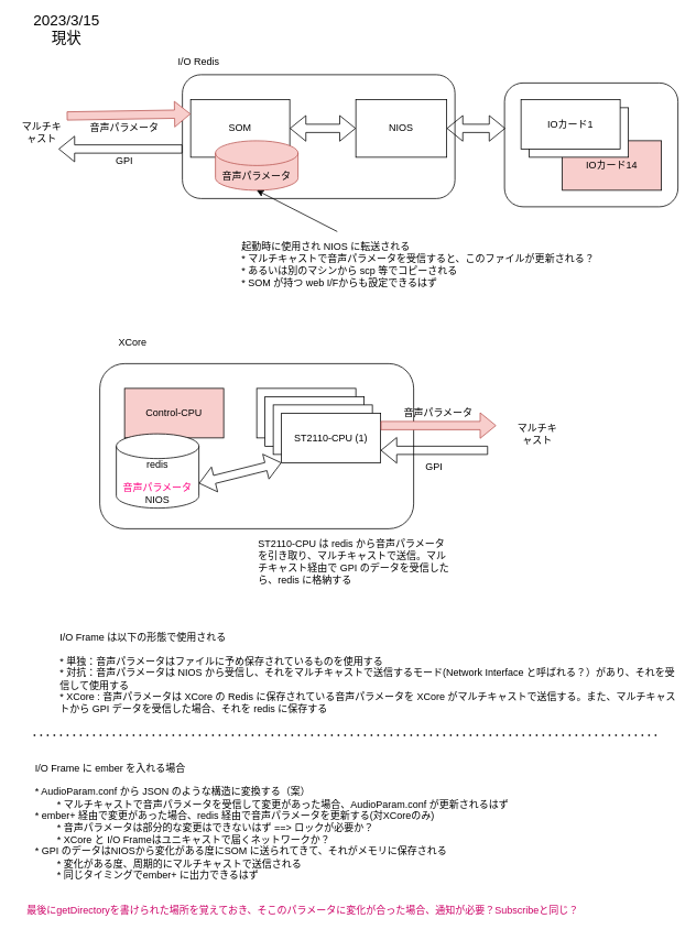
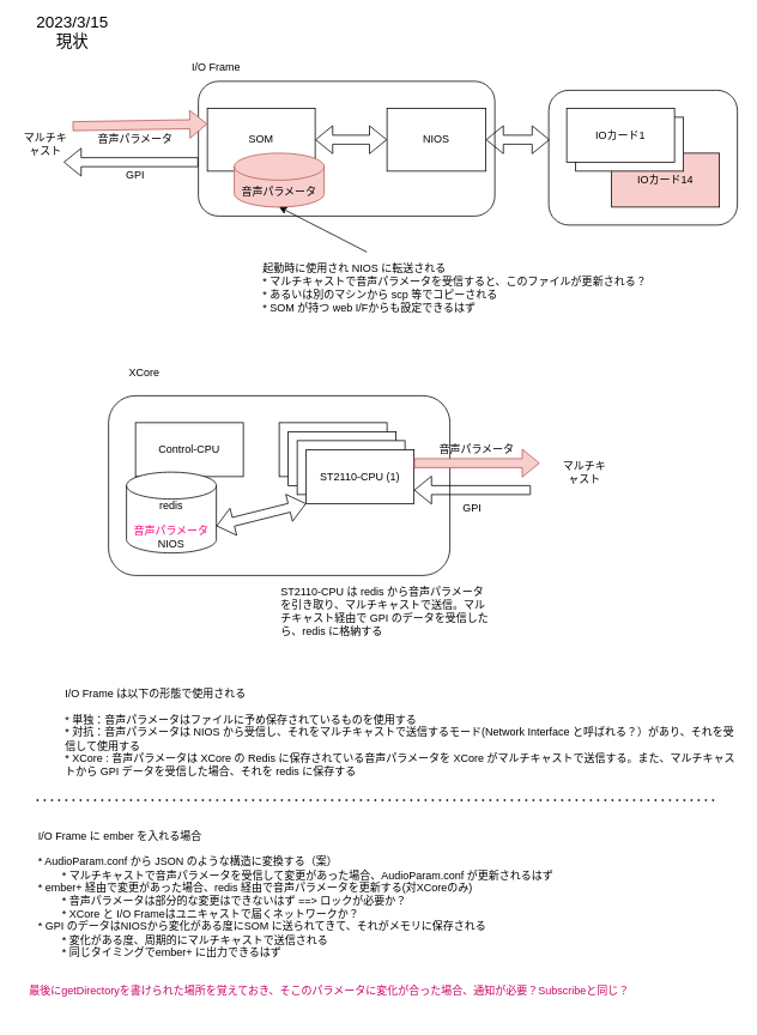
  <mxCell id="0" />
  <mxCell id="1" parent="0" />
  <mxCell id="2" value="" style="rounded=1;whiteSpace=wrap;html=1;" parent="1" vertex="1"><mxGeometry x="120" y="440" width="380" height="200" as="geometry" /></mxCell>
  <mxCell id="3" value="" style="rounded=1;whiteSpace=wrap;html=1;" parent="1" vertex="1"><mxGeometry x="220" y="90" width="330" height="150" as="geometry" /></mxCell>
  <mxCell id="4" value="" style="rounded=1;whiteSpace=wrap;html=1;" parent="1" vertex="1"><mxGeometry x="610" y="100" width="210" height="150" as="geometry" /></mxCell>
- <mxCell id="5" value="&lt;div&gt;I/O Redis&lt;/div&gt;" style="text;html=1;strokeColor=none;fillColor=none;align=center;verticalAlign=middle;whiteSpace=wrap;rounded=0;" parent="1" vertex="1"><mxGeometry x="210" y="60" width="60" height="30" as="geometry" /></mxCell>
+ <mxCell id="5" value="&lt;div&gt;I/O Frame&lt;/div&gt;" style="text;html=1;strokeColor=none;fillColor=none;align=center;verticalAlign=middle;whiteSpace=wrap;rounded=0;" parent="1" vertex="1"><mxGeometry x="210" y="60" width="60" height="30" as="geometry" /></mxCell>
  <mxCell id="6" value="SOM" style="rounded=0;whiteSpace=wrap;html=1;" parent="1" vertex="1"><mxGeometry x="230" y="120" width="120" height="70" as="geometry" /></mxCell>
  <mxCell id="7" value="音声パラメータ" style="shape=cylinder3;whiteSpace=wrap;html=1;boundedLbl=1;backgroundOutline=1;size=15;fillColor=#f8cecc;strokeColor=#b85450;" parent="1" vertex="1"><mxGeometry x="260" y="170" width="100" height="60" as="geometry" /></mxCell>
  <mxCell id="8" value="NIOS" style="rounded=0;whiteSpace=wrap;html=1;" parent="1" vertex="1"><mxGeometry x="430" y="120" width="110" height="70" as="geometry" /></mxCell>
  <mxCell id="9" value="" style="shape=flexArrow;endArrow=classic;startArrow=classic;html=1;rounded=0;entryX=0;entryY=0.5;entryDx=0;entryDy=0;exitX=1;exitY=0.5;exitDx=0;exitDy=0;" parent="1" source="6" target="8" edge="1"><mxGeometry width="100" height="100" relative="1" as="geometry"><mxPoint x="370" y="380" as="sourcePoint" /><mxPoint x="470" y="280" as="targetPoint" /></mxGeometry></mxCell>
  <mxCell id="10" value="IOカード14" style="rounded=0;whiteSpace=wrap;html=1;fillColor=#f8cecc;" parent="1" vertex="1"><mxGeometry x="680" y="170" width="120" height="60" as="geometry" /></mxCell>
  <mxCell id="11" value="IOカード1" style="rounded=0;whiteSpace=wrap;html=1;" parent="1" vertex="1"><mxGeometry x="640" y="130" width="120" height="60" as="geometry" /></mxCell>
  <mxCell id="12" value="IOカード1" style="rounded=0;whiteSpace=wrap;html=1;" parent="1" vertex="1"><mxGeometry x="630" y="120" width="120" height="60" as="geometry" /></mxCell>
  <mxCell id="13" value="" style="shape=flexArrow;endArrow=classic;startArrow=classic;html=1;rounded=0;exitX=1;exitY=0.5;exitDx=0;exitDy=0;entryX=0.005;entryY=0.367;entryDx=0;entryDy=0;entryPerimeter=0;" parent="1" source="8" target="4" edge="1"><mxGeometry width="100" height="100" relative="1" as="geometry"><mxPoint x="520" y="410" as="sourcePoint" /><mxPoint x="620" y="310" as="targetPoint" /></mxGeometry></mxCell>
  <mxCell id="14" value="マルチキャスト" style="text;html=1;strokeColor=none;fillColor=none;align=center;verticalAlign=middle;whiteSpace=wrap;rounded=0;" parent="1" vertex="1"><mxGeometry x="20" y="145" width="60" height="30" as="geometry" /></mxCell>
  <mxCell id="15" value="" style="endArrow=classic;html=1;rounded=0;entryX=0.5;entryY=1;entryDx=0;entryDy=0;entryPerimeter=0;exitX=0.25;exitY=0;exitDx=0;exitDy=0;" parent="1" source="16" target="7" edge="1"><mxGeometry width="50" height="50" relative="1" as="geometry"><mxPoint x="330" y="280" as="sourcePoint" /><mxPoint x="390" y="320" as="targetPoint" /></mxGeometry></mxCell>
  <mxCell id="16" value="&lt;div&gt;起動時に使用され NIOS に転送される&lt;/div&gt;&lt;div&gt;* マルチキャストで音声パラメータを受信すると、このファイルが更新される？&lt;/div&gt;&lt;div&gt;* あるいは別のマシンから scp 等でコピーされる&lt;br&gt;&lt;/div&gt;&lt;div&gt;* SOM が持つ web I/Fからも設定できるはず&lt;br&gt;&lt;/div&gt;" style="text;html=1;strokeColor=none;fillColor=none;align=left;verticalAlign=middle;whiteSpace=wrap;rounded=0;" parent="1" vertex="1"><mxGeometry x="290" y="280" width="470" height="80" as="geometry" /></mxCell>
- <mxCell id="17" value="Control-CPU" style="rounded=0;whiteSpace=wrap;html=1;fillColor=#f8cecc;" parent="1" vertex="1"><mxGeometry x="150" y="470" width="120" height="60" as="geometry" /></mxCell>
+ <mxCell id="17" value="Control-CPU" style="rounded=0;whiteSpace=wrap;html=1;" parent="1" vertex="1"><mxGeometry x="150" y="470" width="120" height="60" as="geometry" /></mxCell>
  <mxCell id="18" value="&lt;div&gt;redis&lt;/div&gt;&lt;div&gt;&lt;br&gt;&lt;/div&gt;&lt;div&gt;&lt;font color=&quot;#FF0080&quot;&gt;音声パラメータ&lt;/font&gt;&lt;br&gt;NIOS&lt;br&gt;&lt;/div&gt;" style="shape=cylinder3;whiteSpace=wrap;html=1;boundedLbl=1;backgroundOutline=1;size=15;" parent="1" vertex="1"><mxGeometry x="140" y="525" width="100" height="90" as="geometry" /></mxCell>
  <mxCell id="19" value="&lt;div&gt;ST2110-CPU (1)&lt;/div&gt;" style="rounded=0;whiteSpace=wrap;html=1;" parent="1" vertex="1"><mxGeometry x="310" y="470" width="120" height="60" as="geometry" /></mxCell>
  <mxCell id="20" value="&lt;div&gt;ST2110-CPU (1)&lt;/div&gt;" style="rounded=0;whiteSpace=wrap;html=1;" parent="1" vertex="1"><mxGeometry x="320" y="480" width="120" height="60" as="geometry" /></mxCell>
  <mxCell id="21" value="&lt;div&gt;ST2110-CPU (1)&lt;/div&gt;" style="rounded=0;whiteSpace=wrap;html=1;" parent="1" vertex="1"><mxGeometry x="330" y="490" width="120" height="60" as="geometry" /></mxCell>
  <mxCell id="22" value="&lt;div&gt;ST2110-CPU (1)&lt;/div&gt;" style="rounded=0;whiteSpace=wrap;html=1;" parent="1" vertex="1"><mxGeometry x="340" y="500" width="120" height="60" as="geometry" /></mxCell>
  <mxCell id="23" value="" style="shape=flexArrow;endArrow=classic;html=1;rounded=0;exitX=1;exitY=0.25;exitDx=0;exitDy=0;fillColor=#f8cecc;strokeColor=#b85450;" parent="1" source="22" edge="1"><mxGeometry width="50" height="50" relative="1" as="geometry"><mxPoint x="540" y="510" as="sourcePoint" /><mxPoint x="600" y="515" as="targetPoint" /></mxGeometry></mxCell>
  <mxCell id="24" value="音声パラメータ" style="text;html=1;strokeColor=none;fillColor=none;align=center;verticalAlign=middle;whiteSpace=wrap;rounded=0;" parent="1" vertex="1"><mxGeometry x="480" y="485" width="100" height="30" as="geometry" /></mxCell>
  <mxCell id="25" value="" style="shape=flexArrow;endArrow=classic;html=1;rounded=0;entryX=0;entryY=0.25;entryDx=0;entryDy=0;fillColor=#f8cecc;strokeColor=#b85450;" parent="1" target="6" edge="1"><mxGeometry width="50" height="50" relative="1" as="geometry"><mxPoint x="80" y="140" as="sourcePoint" /><mxPoint x="150" y="180" as="targetPoint" /></mxGeometry></mxCell>
  <mxCell id="26" value="音声パラメータ" style="text;html=1;strokeColor=none;fillColor=none;align=center;verticalAlign=middle;whiteSpace=wrap;rounded=0;" parent="1" vertex="1"><mxGeometry x="100" y="140" width="100" height="30" as="geometry" /></mxCell>
  <mxCell id="27" value="" style="shape=flexArrow;endArrow=classic;html=1;rounded=0;exitX=0;exitY=0.6;exitDx=0;exitDy=0;exitPerimeter=0;" parent="1" source="3" edge="1"><mxGeometry width="50" height="50" relative="1" as="geometry"><mxPoint x="150" y="300" as="sourcePoint" /><mxPoint x="70" y="180" as="targetPoint" /></mxGeometry></mxCell>
  <mxCell id="28" value="GPI" style="text;html=1;strokeColor=none;fillColor=none;align=center;verticalAlign=middle;whiteSpace=wrap;rounded=0;" parent="1" vertex="1"><mxGeometry x="120" y="180" width="60" height="30" as="geometry" /></mxCell>
  <mxCell id="29" value="" style="shape=flexArrow;endArrow=classic;html=1;rounded=0;entryX=1;entryY=0.75;entryDx=0;entryDy=0;" parent="1" target="22" edge="1"><mxGeometry width="50" height="50" relative="1" as="geometry"><mxPoint x="590" y="545" as="sourcePoint" /><mxPoint x="660" y="580" as="targetPoint" /></mxGeometry></mxCell>
  <mxCell id="30" value="GPI" style="text;html=1;strokeColor=none;fillColor=none;align=center;verticalAlign=middle;whiteSpace=wrap;rounded=0;" parent="1" vertex="1"><mxGeometry x="495" y="550" width="60" height="30" as="geometry" /></mxCell>
  <mxCell id="31" value="" style="shape=flexArrow;endArrow=classic;startArrow=classic;html=1;rounded=0;exitX=1;exitY=0;exitDx=0;exitDy=60;exitPerimeter=0;entryX=0;entryY=1;entryDx=0;entryDy=0;" parent="1" source="18" target="22" edge="1"><mxGeometry width="100" height="100" relative="1" as="geometry"><mxPoint x="280" y="690" as="sourcePoint" /><mxPoint x="380" y="590" as="targetPoint" /></mxGeometry></mxCell>
  <mxCell id="32" value="マルチキャスト" style="text;html=1;strokeColor=none;fillColor=none;align=center;verticalAlign=middle;whiteSpace=wrap;rounded=0;" parent="1" vertex="1"><mxGeometry x="620" y="510" width="60" height="30" as="geometry" /></mxCell>
  <mxCell id="33" value="XCore" style="text;html=1;strokeColor=none;fillColor=none;align=center;verticalAlign=middle;whiteSpace=wrap;rounded=0;" parent="1" vertex="1"><mxGeometry x="130" y="400" width="60" height="30" as="geometry" /></mxCell>
  <mxCell id="34" value="&lt;div&gt;ST2110-CPU は redis から音声パラメータを引き取り、マルチキャストで送信。マルチキャスト経由で GPI のデータを受信したら、redis に格納する&lt;br&gt;&lt;/div&gt;" style="text;html=1;strokeColor=none;fillColor=none;align=left;verticalAlign=middle;whiteSpace=wrap;rounded=0;" parent="1" vertex="1"><mxGeometry x="310" y="630" width="240" height="100" as="geometry" /></mxCell>
  <mxCell id="35" value="&lt;div&gt;I/O Frame は以下の形態で使用される&lt;/div&gt;&lt;div&gt;&lt;br&gt;&lt;/div&gt;&lt;div&gt;* 単独：音声パラメータはファイルに予め保存されているものを使用する&lt;/div&gt;&lt;div&gt;* 対抗：音声パラメータは NIOS から受信し、それをマルチキャストで送信するモード(Network Interface と呼ばれる？）があり、それを受信して使用する&lt;/div&gt;&lt;div&gt;* XCore : 音声パラメータは XCore の Redis に保存されている音声パラメータを XCore がマルチキャストで送信する。また、マルチキャストから GPI データを受信した場合、それを redis に保存する&lt;br&gt;&lt;/div&gt;" style="text;html=1;strokeColor=none;fillColor=none;align=left;verticalAlign=middle;whiteSpace=wrap;rounded=0;" parent="1" vertex="1"><mxGeometry x="70" y="760" width="750" height="110" as="geometry" /></mxCell>
  <mxCell id="36" value="&lt;font style=&quot;font-size: 18px&quot;&gt;2023/3/15 現状&lt;/font&gt;" style="text;html=1;strokeColor=none;fillColor=none;align=center;verticalAlign=middle;whiteSpace=wrap;rounded=0;" parent="1" vertex="1"><mxGeometry x="50" y="20" width="60" height="30" as="geometry" /></mxCell>
  <mxCell id="37" value="" style="endArrow=none;dashed=1;html=1;dashPattern=1 3;strokeWidth=2;rounded=0;" parent="1" edge="1"><mxGeometry width="50" height="50" relative="1" as="geometry"><mxPoint x="40" y="890" as="sourcePoint" /><mxPoint x="800" y="890" as="targetPoint" /></mxGeometry></mxCell>
  <mxCell id="38" value="&lt;div&gt;I/O Frame に ember を入れる場合&lt;/div&gt;&lt;div&gt;&lt;br&gt;&lt;/div&gt;&lt;div&gt;* AudioParam.conf から JSON のような構造に変換する（案）&lt;/div&gt;&lt;div&gt;&lt;span style=&quot;white-space: pre;&quot;&gt;&#09;&lt;/span&gt;* マルチキャストで音声パラメータを受信して変更があった場合、AudioParam.conf が更新されるはず&lt;/div&gt;&lt;div&gt;* ember+ 経由で変更があった場合、redis 経由で音声パラメータを更新する(対XCoreのみ)&lt;/div&gt;&lt;div&gt;&lt;span style=&quot;white-space: pre;&quot;&gt;&#09;&lt;/span&gt;* 音声パラメータは部分的な変更はできないはず ==&amp;gt; ロックが必要か？&lt;/div&gt;&lt;div&gt;&lt;span style=&quot;white-space: pre;&quot;&gt;&#09;&lt;/span&gt;* XCore と I/O Frameはユニキャストで届くネットワークか？&lt;/div&gt;&lt;div&gt;* GPI のデータはNIOSから変化がある度にSOM に送られてきて、それがメモリに保存される&lt;/div&gt;&lt;div&gt;&lt;span style=&quot;white-space: pre;&quot;&gt;&#09;&lt;/span&gt;* 変化がある度、周期的にマルチキャストで送信される&lt;/div&gt;&lt;div&gt;&lt;span style=&quot;white-space: pre;&quot;&gt;&#09;&lt;/span&gt;* 同じタイミングでember+ に出力できるはず&lt;br&gt;&lt;/div&gt;" style="text;html=1;strokeColor=none;fillColor=none;align=left;verticalAlign=middle;whiteSpace=wrap;rounded=0;" parent="1" vertex="1"><mxGeometry x="40" y="910" width="730" height="170" as="geometry" /></mxCell>
  <mxCell id="39" value="&lt;div align=&quot;left&quot;&gt;&lt;font color=&quot;#CC0066&quot;&gt;最後にgetDirectoryを書けられた場所を覚えておき、そこのパラメータに変化が合った場合、通知が必要？Subscribeと同じ？&lt;/font&gt;&lt;/div&gt;&lt;div align=&quot;left&quot;&gt;&lt;br&gt;&lt;/div&gt;" style="text;html=1;strokeColor=none;fillColor=none;align=left;verticalAlign=middle;whiteSpace=wrap;rounded=0;" parent="1" vertex="1"><mxGeometry x="30" y="1090" width="750" height="40" as="geometry" /></mxCell>
